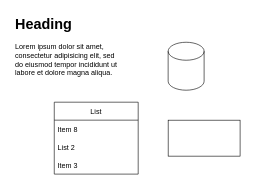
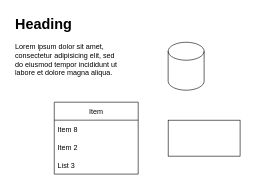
  <mxCell id="0" />
  <mxCell id="1" parent="0" />
  <mxCell id="2" value="" style="rounded=0;whiteSpace=wrap;html=1;" vertex="1" parent="1"><mxGeometry x="280" y="200" width="120" height="60" as="geometry" /></mxCell>
- <mxCell id="3" value="List" style="swimlane;fontStyle=0;childLayout=stackLayout;horizontal=1;startSize=30;horizontalStack=0;resizeParent=1;resizeParentMax=0;resizeLast=0;collapsible=1;marginBottom=0;" vertex="1" parent="1"><mxGeometry x="90" y="170" width="140" height="120" as="geometry" /></mxCell>
+ <mxCell id="3" value="Item" style="swimlane;fontStyle=0;childLayout=stackLayout;horizontal=1;startSize=30;horizontalStack=0;resizeParent=1;resizeParentMax=0;resizeLast=0;collapsible=1;marginBottom=0;" vertex="1" parent="1"><mxGeometry x="90" y="170" width="140" height="120" as="geometry" /></mxCell>
  <mxCell id="4" value="Item 8" style="text;strokeColor=none;fillColor=none;align=left;verticalAlign=middle;spacingLeft=4;spacingRight=4;overflow=hidden;points=[[0,0.5],[1,0.5]];portConstraint=eastwest;rotatable=0;" vertex="1" parent="3"><mxGeometry y="30" width="140" height="30" as="geometry" /></mxCell>
- <mxCell id="5" value="List 2" style="text;strokeColor=none;fillColor=none;align=left;verticalAlign=middle;spacingLeft=4;spacingRight=4;overflow=hidden;points=[[0,0.5],[1,0.5]];portConstraint=eastwest;rotatable=0;" vertex="1" parent="3"><mxGeometry y="60" width="140" height="30" as="geometry" /></mxCell>
- <mxCell id="6" value="Item 3" style="text;strokeColor=none;fillColor=none;align=left;verticalAlign=middle;spacingLeft=4;spacingRight=4;overflow=hidden;points=[[0,0.5],[1,0.5]];portConstraint=eastwest;rotatable=0;" vertex="1" parent="3"><mxGeometry y="90" width="140" height="30" as="geometry" /></mxCell>
+ <mxCell id="5" value="Item 2" style="text;strokeColor=none;fillColor=none;align=left;verticalAlign=middle;spacingLeft=4;spacingRight=4;overflow=hidden;points=[[0,0.5],[1,0.5]];portConstraint=eastwest;rotatable=0;" vertex="1" parent="3"><mxGeometry y="60" width="140" height="30" as="geometry" /></mxCell>
+ <mxCell id="6" value="List 3" style="text;strokeColor=none;fillColor=none;align=left;verticalAlign=middle;spacingLeft=4;spacingRight=4;overflow=hidden;points=[[0,0.5],[1,0.5]];portConstraint=eastwest;rotatable=0;" vertex="1" parent="3"><mxGeometry y="90" width="140" height="30" as="geometry" /></mxCell>
  <mxCell id="7" value="" style="shape=cylinder3;whiteSpace=wrap;html=1;boundedLbl=1;backgroundOutline=1;size=15;" vertex="1" parent="1"><mxGeometry x="280" y="70" width="60" height="80" as="geometry" /></mxCell>
  <mxCell id="8" value="&lt;h1&gt;Heading&lt;/h1&gt;&lt;p&gt;Lorem ipsum dolor sit amet, consectetur adipisicing elit, sed do eiusmod tempor incididunt ut labore et dolore magna aliqua.&lt;/p&gt;" style="text;html=1;strokeColor=none;fillColor=none;spacing=5;spacingTop=-20;whiteSpace=wrap;overflow=hidden;rounded=0;" vertex="1" parent="1"><mxGeometry x="20" y="20" width="190" height="120" as="geometry" /></mxCell>
